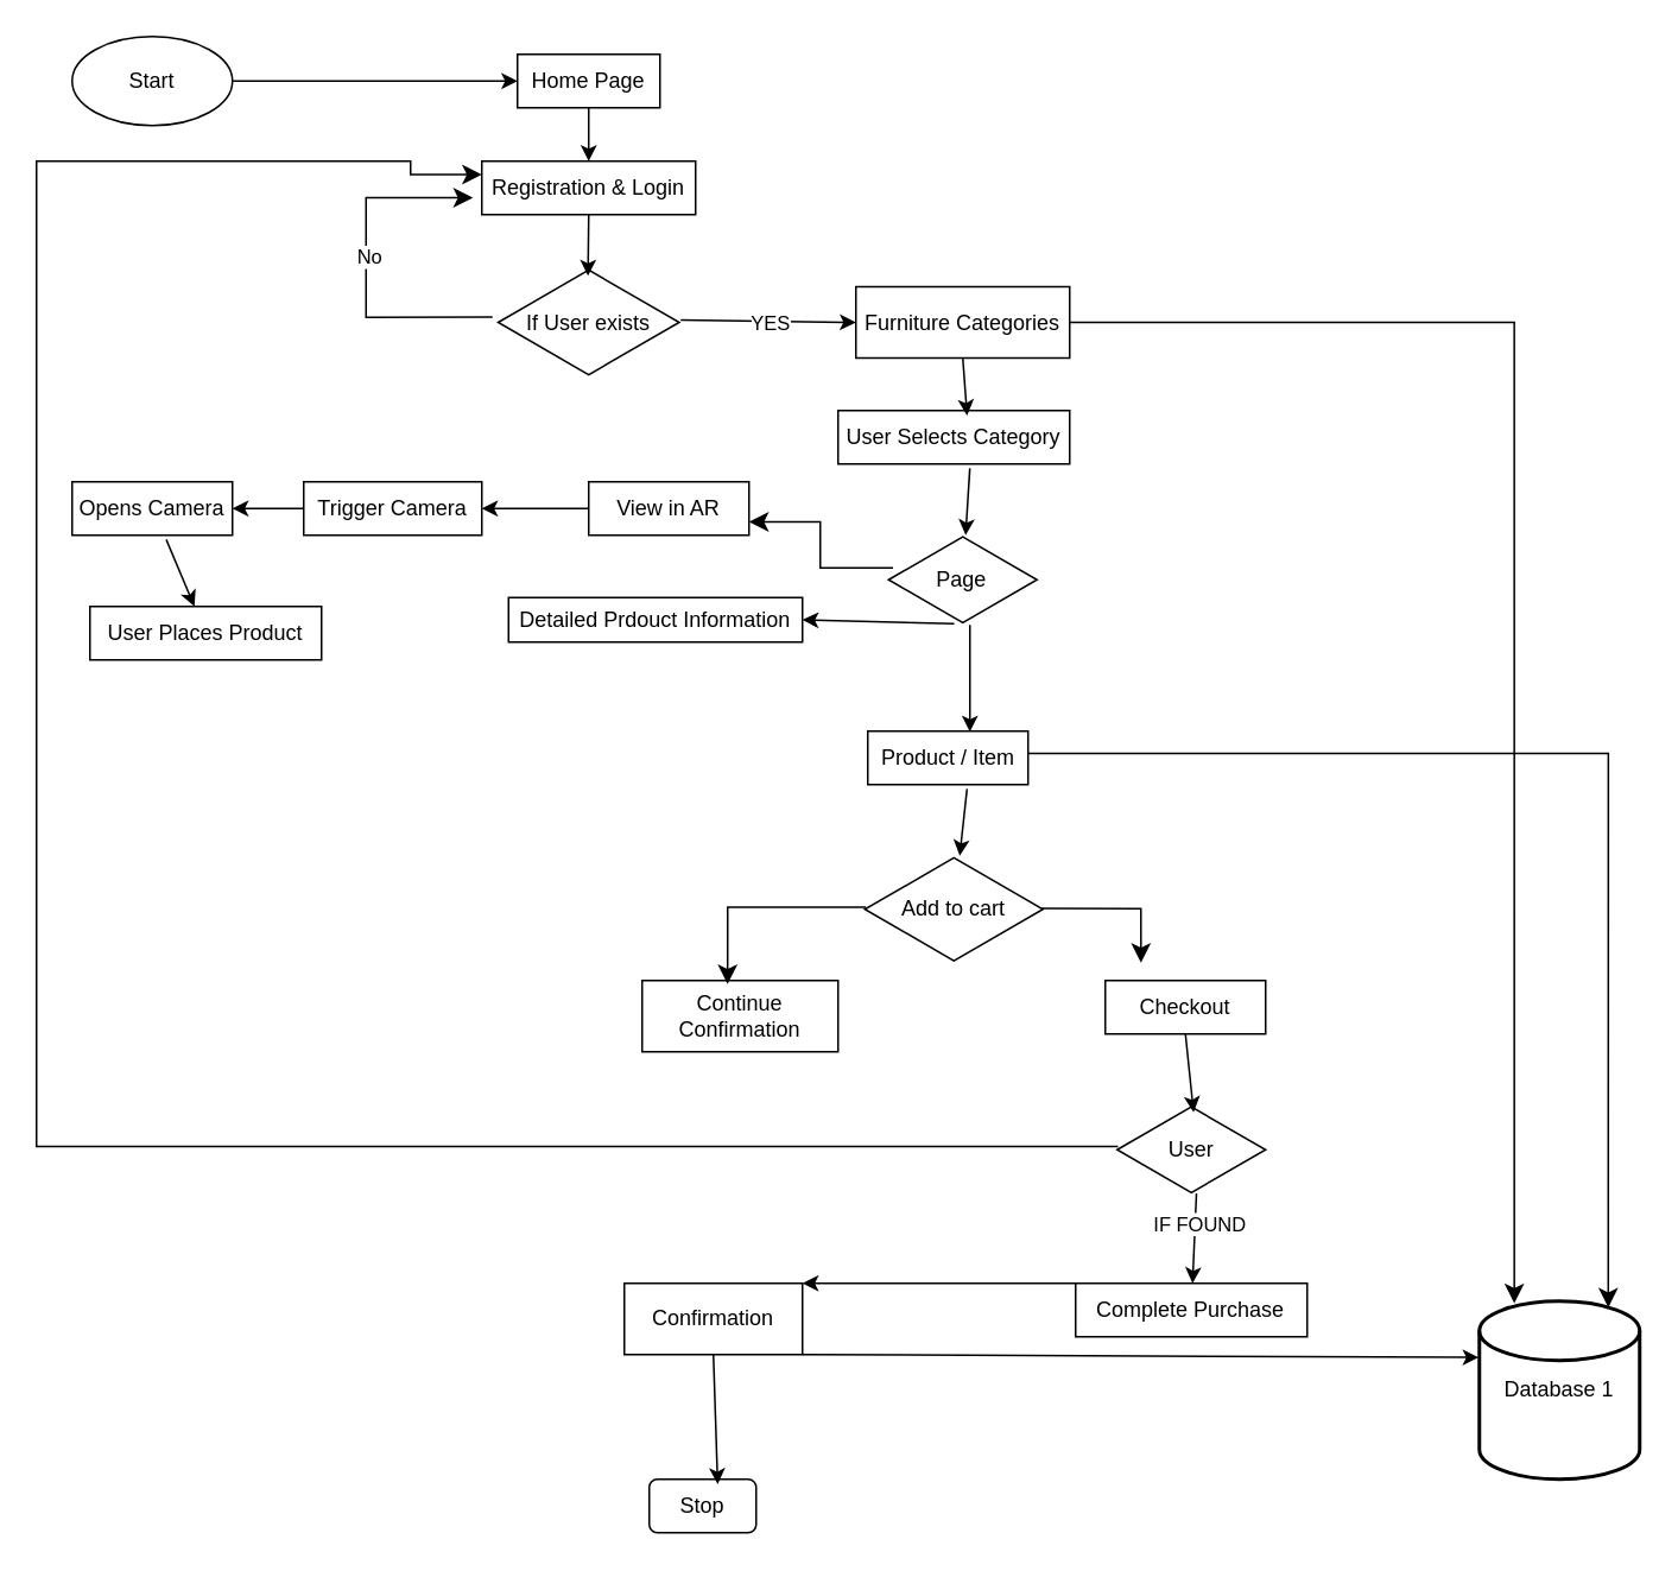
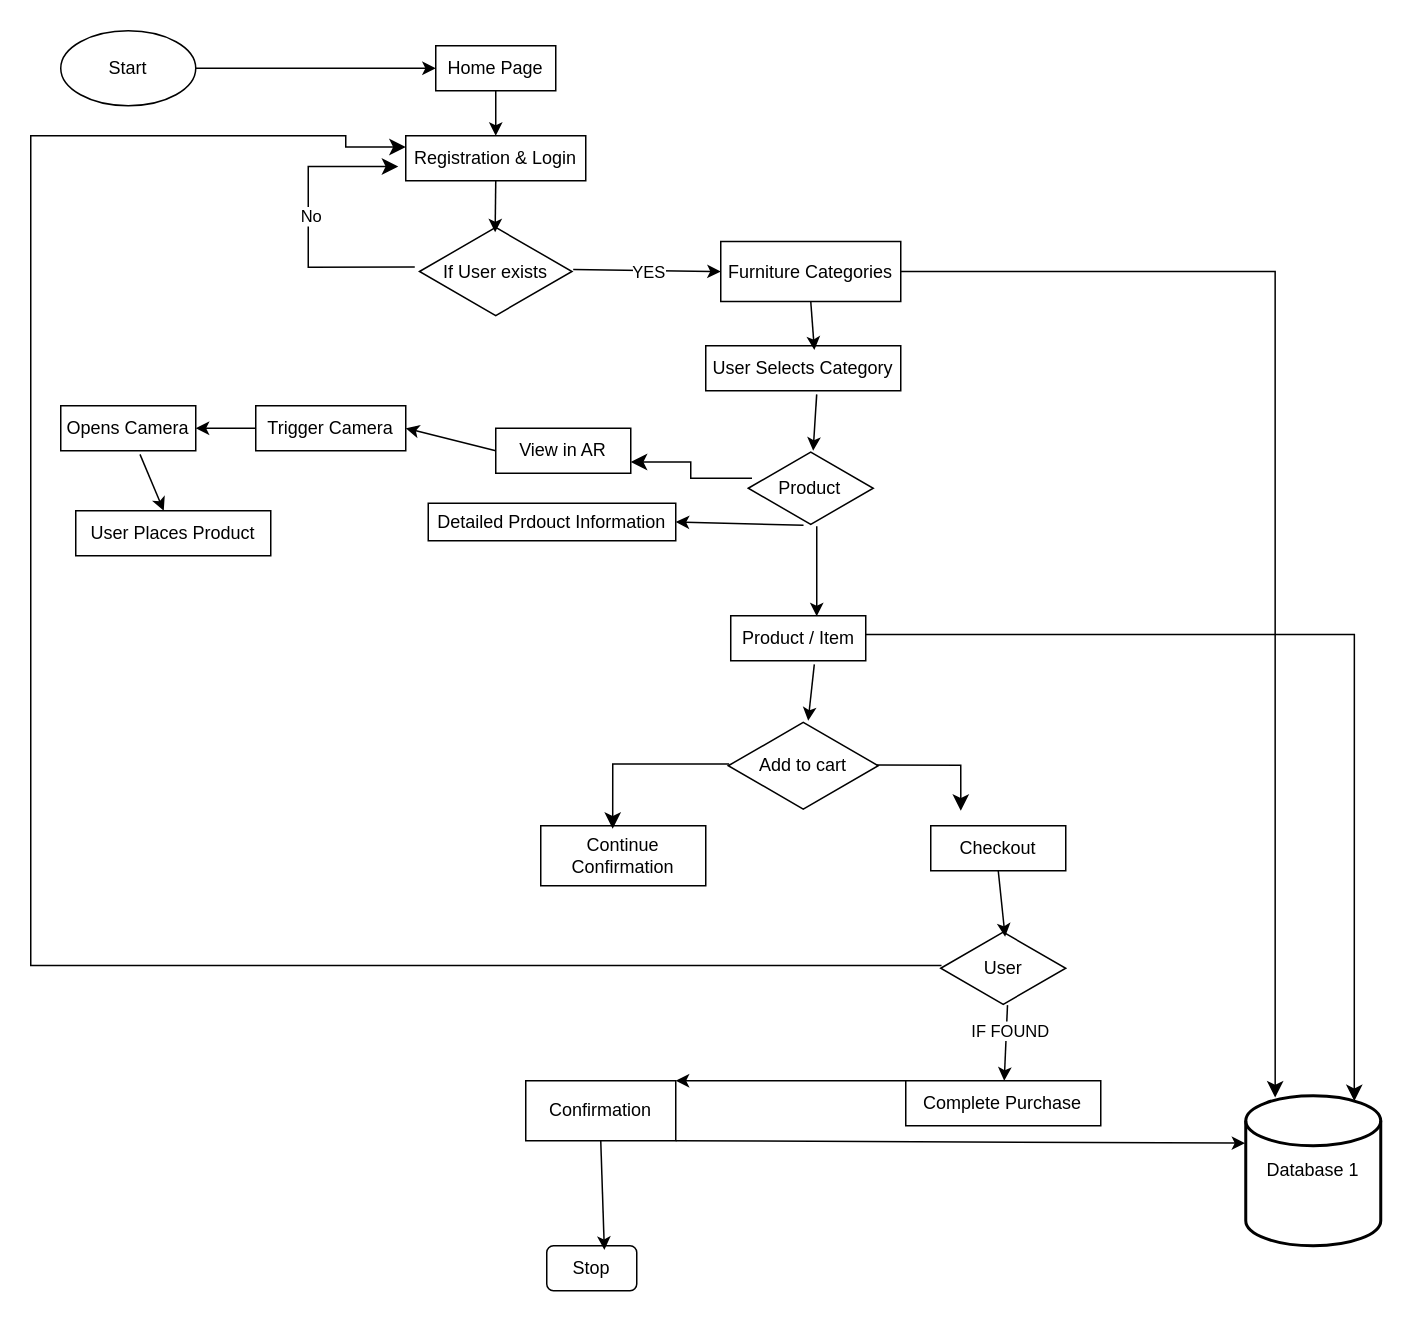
  <mxCell id="0" />
  <mxCell id="1" parent="0" />
  <mxCell id="2" value="Start" style="ellipse;whiteSpace=wrap;html=1;" vertex="1" parent="1"><mxGeometry x="40" y="20" width="90" height="50" as="geometry" /></mxCell>
  <mxCell id="3" value="Registration &amp;amp; Login" style="rounded=0;whiteSpace=wrap;html=1;" vertex="1" parent="1"><mxGeometry x="270" y="90" width="120" height="30" as="geometry" /></mxCell>
  <mxCell id="4" value="Furniture Categories" style="rounded=0;whiteSpace=wrap;html=1;" vertex="1" parent="1"><mxGeometry x="480" y="160.5" width="120" height="40" as="geometry" /></mxCell>
  <mxCell id="5" value="Home Page" style="rounded=0;whiteSpace=wrap;html=1;" vertex="1" parent="1"><mxGeometry x="290" y="30" width="80" height="30" as="geometry" /></mxCell>
  <mxCell id="6" value="If User exists" style="html=1;whiteSpace=wrap;aspect=fixed;shape=isoRectangle;" vertex="1" parent="1"><mxGeometry x="279.17" y="150" width="101.66" height="61" as="geometry" /></mxCell>
  <mxCell id="7" value="User Selects Category" style="rounded=0;whiteSpace=wrap;html=1;" vertex="1" parent="1"><mxGeometry x="470" y="230" width="130" height="30" as="geometry" /></mxCell>
- <mxCell id="8" value="View in AR" style="rounded=0;whiteSpace=wrap;html=1;" vertex="1" parent="1"><mxGeometry x="330" y="270" width="90" height="30" as="geometry" /></mxCell>
+ <mxCell id="8" value="View in AR" style="rounded=0;whiteSpace=wrap;html=1;" vertex="1" parent="1"><mxGeometry x="330" y="285" width="90" height="30" as="geometry" /></mxCell>
  <mxCell id="9" value="Trigger Camera" style="rounded=0;whiteSpace=wrap;html=1;" vertex="1" parent="1"><mxGeometry x="170" y="270" width="100" height="30" as="geometry" /></mxCell>
  <mxCell id="10" value="Opens Camera" style="rounded=0;whiteSpace=wrap;html=1;" vertex="1" parent="1"><mxGeometry x="40" y="270" width="90" height="30" as="geometry" /></mxCell>
  <mxCell id="11" value="User Places Product" style="rounded=0;whiteSpace=wrap;html=1;" vertex="1" parent="1"><mxGeometry x="50" y="340" width="130" height="30" as="geometry" /></mxCell>
- <mxCell id="12" value="Page" style="html=1;whiteSpace=wrap;aspect=fixed;shape=isoRectangle;" vertex="1" parent="1"><mxGeometry x="498.34" y="300" width="83.33" height="50" as="geometry" /></mxCell>
+ <mxCell id="12" value="Product" style="html=1;whiteSpace=wrap;aspect=fixed;shape=isoRectangle;" vertex="1" parent="1"><mxGeometry x="498.34" y="300" width="83.33" height="50" as="geometry" /></mxCell>
  <mxCell id="13" value="Detailed Prdouct Information" style="rounded=0;whiteSpace=wrap;html=1;" vertex="1" parent="1"><mxGeometry x="285" y="335" width="165" height="25" as="geometry" /></mxCell>
  <mxCell id="14" value="Product / Item" style="rounded=0;whiteSpace=wrap;html=1;" vertex="1" parent="1"><mxGeometry x="486.66" y="410" width="90" height="30" as="geometry" /></mxCell>
  <mxCell id="15" value="Add to cart" style="html=1;whiteSpace=wrap;aspect=fixed;shape=isoRectangle;" vertex="1" parent="1"><mxGeometry x="485" y="480" width="100" height="60" as="geometry" /></mxCell>
  <mxCell id="16" value="Continue Confirmation" style="rounded=0;whiteSpace=wrap;html=1;" vertex="1" parent="1"><mxGeometry x="360" y="550" width="110" height="40" as="geometry" /></mxCell>
  <mxCell id="17" value="Checkout" style="rounded=0;whiteSpace=wrap;html=1;" vertex="1" parent="1"><mxGeometry x="620" y="550" width="90" height="30" as="geometry" /></mxCell>
  <mxCell id="18" value="User" style="html=1;whiteSpace=wrap;aspect=fixed;shape=isoRectangle;" vertex="1" parent="1"><mxGeometry x="626.67" y="620" width="83.33" height="50" as="geometry" /></mxCell>
  <mxCell id="19" value="Confirmation" style="rounded=0;whiteSpace=wrap;html=1;" vertex="1" parent="1"><mxGeometry x="350" y="720" width="100" height="40" as="geometry" /></mxCell>
  <mxCell id="20" value="Complete Purchase" style="rounded=0;whiteSpace=wrap;html=1;" vertex="1" parent="1"><mxGeometry x="603.34" y="720" width="130" height="30" as="geometry" /></mxCell>
  <mxCell id="21" value="Stop" style="rounded=1;whiteSpace=wrap;html=1;" vertex="1" parent="1"><mxGeometry x="364" y="830" width="60" height="30" as="geometry" /></mxCell>
  <mxCell id="22" value="Database 1" style="strokeWidth=2;html=1;shape=mxgraph.flowchart.database;whiteSpace=wrap;" vertex="1" parent="1"><mxGeometry x="830" y="730" width="90" height="100" as="geometry" /></mxCell>
  <mxCell id="23" value="" style="endArrow=classic;html=1;rounded=0;exitX=1;exitY=0.5;exitDx=0;exitDy=0;entryX=0;entryY=0.5;entryDx=0;entryDy=0;" edge="1" parent="1" source="2" target="5"><mxGeometry width="50" height="50" relative="1" as="geometry"><mxPoint x="170" y="70" as="sourcePoint" /><mxPoint x="230" y="30" as="targetPoint" /></mxGeometry></mxCell>
  <mxCell id="24" value="" style="endArrow=classic;html=1;rounded=0;exitX=0.5;exitY=1;exitDx=0;exitDy=0;" edge="1" parent="1" source="5" target="3"><mxGeometry width="50" height="50" relative="1" as="geometry"><mxPoint x="390" y="80" as="sourcePoint" /><mxPoint x="440" y="30" as="targetPoint" /></mxGeometry></mxCell>
  <mxCell id="25" value="" style="endArrow=classic;html=1;rounded=0;exitX=0.5;exitY=1;exitDx=0;exitDy=0;entryX=0.496;entryY=0.072;entryDx=0;entryDy=0;entryPerimeter=0;" edge="1" parent="1" source="3" target="6"><mxGeometry width="50" height="50" relative="1" as="geometry"><mxPoint x="340" y="130" as="sourcePoint" /><mxPoint x="440" y="120" as="targetPoint" /></mxGeometry></mxCell>
  <mxCell id="26" value="" style="endArrow=classic;html=1;rounded=0;exitX=1.008;exitY=0.479;exitDx=0;exitDy=0;exitPerimeter=0;entryX=0;entryY=0.5;entryDx=0;entryDy=0;" edge="1" parent="1" source="6" target="4"><mxGeometry width="50" height="50" relative="1" as="geometry"><mxPoint x="400" y="200" as="sourcePoint" /><mxPoint x="450" y="150" as="targetPoint" /></mxGeometry></mxCell>
  <mxCell id="27" value="YES" style="edgeLabel;html=1;align=center;verticalAlign=middle;resizable=0;points=[];" vertex="1" connectable="0" parent="26"><mxGeometry x="0.02" y="-1" relative="1" as="geometry"><mxPoint as="offset" /></mxGeometry></mxCell>
  <mxCell id="28" value="" style="edgeStyle=segmentEdgeStyle;endArrow=classic;html=1;curved=0;rounded=0;endSize=8;startSize=8;exitX=-0.031;exitY=0.452;exitDx=0;exitDy=0;exitPerimeter=0;" edge="1" parent="1" source="6"><mxGeometry width="50" height="50" relative="1" as="geometry"><mxPoint x="285.003" y="160.502" as="sourcePoint" /><mxPoint x="265.02" y="110.49" as="targetPoint" /><Array as="points"><mxPoint x="205" y="178" /><mxPoint x="205" y="111" /></Array></mxGeometry></mxCell>
  <mxCell id="29" value="No" style="edgeLabel;html=1;align=center;verticalAlign=middle;resizable=0;points=[];" vertex="1" connectable="0" parent="28"><mxGeometry x="0.056" y="-1" relative="1" as="geometry"><mxPoint as="offset" /></mxGeometry></mxCell>
  <mxCell id="30" value="" style="endArrow=classic;html=1;rounded=0;exitX=0.5;exitY=1;exitDx=0;exitDy=0;entryX=0.557;entryY=0.093;entryDx=0;entryDy=0;entryPerimeter=0;" edge="1" parent="1" source="4" target="7"><mxGeometry width="50" height="50" relative="1" as="geometry"><mxPoint x="670" y="270" as="sourcePoint" /><mxPoint x="720" y="220" as="targetPoint" /></mxGeometry></mxCell>
  <mxCell id="31" value="" style="endArrow=classic;html=1;rounded=0;exitX=0.569;exitY=1.08;exitDx=0;exitDy=0;exitPerimeter=0;" edge="1" parent="1" source="7" target="12"><mxGeometry width="50" height="50" relative="1" as="geometry"><mxPoint x="600" y="300" as="sourcePoint" /><mxPoint x="650" y="250" as="targetPoint" /></mxGeometry></mxCell>
  <mxCell id="32" value="" style="edgeStyle=elbowEdgeStyle;elbow=horizontal;endArrow=classic;html=1;curved=0;rounded=0;endSize=8;startSize=8;exitX=0.03;exitY=0.368;exitDx=0;exitDy=0;exitPerimeter=0;entryX=1;entryY=0.75;entryDx=0;entryDy=0;" edge="1" parent="1" source="12" target="8"><mxGeometry width="50" height="50" relative="1" as="geometry"><mxPoint x="400" y="240" as="sourcePoint" /><mxPoint x="440" y="270" as="targetPoint" /></mxGeometry></mxCell>
  <mxCell id="33" value="" style="endArrow=classic;html=1;rounded=0;exitX=0.442;exitY=0.992;exitDx=0;exitDy=0;exitPerimeter=0;entryX=1;entryY=0.5;entryDx=0;entryDy=0;" edge="1" parent="1" source="12" target="13"><mxGeometry width="50" height="50" relative="1" as="geometry"><mxPoint x="290" y="450" as="sourcePoint" /><mxPoint x="340" y="400" as="targetPoint" /></mxGeometry></mxCell>
  <mxCell id="34" value="" style="endArrow=classic;html=1;rounded=0;exitX=0;exitY=0.5;exitDx=0;exitDy=0;entryX=1;entryY=0.5;entryDx=0;entryDy=0;" edge="1" parent="1" source="8" target="9"><mxGeometry width="50" height="50" relative="1" as="geometry"><mxPoint x="220" y="370" as="sourcePoint" /><mxPoint x="270" y="320" as="targetPoint" /></mxGeometry></mxCell>
  <mxCell id="35" value="" style="endArrow=classic;html=1;rounded=0;exitX=0;exitY=0.5;exitDx=0;exitDy=0;entryX=1;entryY=0.5;entryDx=0;entryDy=0;" edge="1" parent="1" source="9" target="10"><mxGeometry width="50" height="50" relative="1" as="geometry"><mxPoint x="170" y="440" as="sourcePoint" /><mxPoint x="220" y="390" as="targetPoint" /></mxGeometry></mxCell>
  <mxCell id="36" value="" style="endArrow=classic;html=1;rounded=0;exitX=0.587;exitY=1.08;exitDx=0;exitDy=0;exitPerimeter=0;" edge="1" parent="1" source="10" target="11"><mxGeometry width="50" height="50" relative="1" as="geometry"><mxPoint x="100" y="310" as="sourcePoint" /><mxPoint x="140" y="390" as="targetPoint" /></mxGeometry></mxCell>
  <mxCell id="37" value="" style="endArrow=classic;html=1;rounded=0;exitX=0.548;exitY=1.008;exitDx=0;exitDy=0;exitPerimeter=0;entryX=0.637;entryY=0.013;entryDx=0;entryDy=0;entryPerimeter=0;" edge="1" parent="1" source="12" target="14"><mxGeometry width="50" height="50" relative="1" as="geometry"><mxPoint x="603.34" y="400" as="sourcePoint" /><mxPoint x="580" y="380" as="targetPoint" /></mxGeometry></mxCell>
  <mxCell id="38" value="" style="endArrow=classic;html=1;rounded=0;exitX=0.619;exitY=1.08;exitDx=0;exitDy=0;exitPerimeter=0;" edge="1" parent="1" source="14" target="15"><mxGeometry width="50" height="50" relative="1" as="geometry"><mxPoint x="400" y="490" as="sourcePoint" /><mxPoint x="450" y="440" as="targetPoint" /></mxGeometry></mxCell>
  <mxCell id="39" value="" style="edgeStyle=segmentEdgeStyle;endArrow=classic;html=1;curved=0;rounded=0;endSize=8;startSize=8;exitX=0.006;exitY=0.48;exitDx=0;exitDy=0;exitPerimeter=0;entryX=0.436;entryY=0.05;entryDx=0;entryDy=0;entryPerimeter=0;" edge="1" parent="1" source="15" target="16"><mxGeometry width="50" height="50" relative="1" as="geometry"><mxPoint x="270" y="500" as="sourcePoint" /><mxPoint x="320" y="450" as="targetPoint" /></mxGeometry></mxCell>
  <mxCell id="40" value="" style="edgeStyle=segmentEdgeStyle;endArrow=classic;html=1;curved=0;rounded=0;endSize=8;startSize=8;exitX=0.99;exitY=0.493;exitDx=0;exitDy=0;exitPerimeter=0;entryX=0.436;entryY=0.05;entryDx=0;entryDy=0;entryPerimeter=0;" edge="1" parent="1" source="15"><mxGeometry width="50" height="50" relative="1" as="geometry"><mxPoint x="718.04" y="497" as="sourcePoint" /><mxPoint x="640.04" y="540" as="targetPoint" /></mxGeometry></mxCell>
  <mxCell id="41" value="" style="endArrow=classic;html=1;rounded=0;exitX=0.5;exitY=1;exitDx=0;exitDy=0;entryX=0.515;entryY=0.08;entryDx=0;entryDy=0;entryPerimeter=0;" edge="1" parent="1" source="17" target="18"><mxGeometry width="50" height="50" relative="1" as="geometry"><mxPoint x="535" y="645" as="sourcePoint" /><mxPoint x="600" y="590" as="targetPoint" /></mxGeometry></mxCell>
  <mxCell id="42" value="" style="endArrow=classic;html=1;rounded=0;exitX=0.534;exitY=0.992;exitDx=0;exitDy=0;exitPerimeter=0;" edge="1" parent="1" source="18" target="20"><mxGeometry width="50" height="50" relative="1" as="geometry"><mxPoint x="480" y="660" as="sourcePoint" /><mxPoint x="530" y="610" as="targetPoint" /></mxGeometry></mxCell>
  <mxCell id="43" value="IF FOUND" style="edgeLabel;html=1;align=center;verticalAlign=middle;resizable=0;points=[];" vertex="1" connectable="0" parent="42"><mxGeometry x="-0.337" y="2" relative="1" as="geometry"><mxPoint as="offset" /></mxGeometry></mxCell>
  <mxCell id="44" value="" style="endArrow=classic;html=1;rounded=0;exitX=0;exitY=0;exitDx=0;exitDy=0;entryX=1;entryY=0;entryDx=0;entryDy=0;" edge="1" parent="1" source="20" target="19"><mxGeometry width="50" height="50" relative="1" as="geometry"><mxPoint x="480" y="720" as="sourcePoint" /><mxPoint x="530" y="670" as="targetPoint" /></mxGeometry></mxCell>
  <mxCell id="45" value="" style="endArrow=classic;html=1;rounded=0;exitX=1;exitY=1;exitDx=0;exitDy=0;entryX=-0.004;entryY=0.316;entryDx=0;entryDy=0;entryPerimeter=0;" edge="1" parent="1" source="19" target="22"><mxGeometry width="50" height="50" relative="1" as="geometry"><mxPoint x="515" y="805" as="sourcePoint" /><mxPoint x="750" y="760" as="targetPoint" /></mxGeometry></mxCell>
  <mxCell id="46" value="" style="endArrow=classic;html=1;rounded=0;exitX=0.5;exitY=1;exitDx=0;exitDy=0;entryX=0.64;entryY=0.093;entryDx=0;entryDy=0;entryPerimeter=0;" edge="1" parent="1" source="19" target="21"><mxGeometry width="50" height="50" relative="1" as="geometry"><mxPoint x="424" y="850" as="sourcePoint" /><mxPoint x="474" y="800" as="targetPoint" /></mxGeometry></mxCell>
  <mxCell id="47" value="" style="edgeStyle=segmentEdgeStyle;endArrow=classic;html=1;curved=0;rounded=0;endSize=8;startSize=8;exitX=0.006;exitY=0.464;exitDx=0;exitDy=0;exitPerimeter=0;entryX=0;entryY=0.25;entryDx=0;entryDy=0;" edge="1" parent="1" source="18" target="3"><mxGeometry width="50" height="50" relative="1" as="geometry"><mxPoint x="279.17" y="630" as="sourcePoint" /><mxPoint x="329.17" y="580" as="targetPoint" /><Array as="points"><mxPoint x="20" y="643" /><mxPoint x="20" y="90" /><mxPoint x="230" y="90" /><mxPoint x="230" y="98" /></Array></mxGeometry></mxCell>
  <mxCell id="48" value="" style="edgeStyle=segmentEdgeStyle;endArrow=classic;html=1;curved=0;rounded=0;endSize=8;startSize=8;exitX=1;exitY=0.5;exitDx=0;exitDy=0;entryX=0.218;entryY=0.012;entryDx=0;entryDy=0;entryPerimeter=0;" edge="1" parent="1" source="4" target="22"><mxGeometry width="50" height="50" relative="1" as="geometry"><mxPoint x="470" y="197.5" as="sourcePoint" /><mxPoint x="955" y="822.5" as="targetPoint" /></mxGeometry></mxCell>
  <mxCell id="49" value="" style="edgeStyle=segmentEdgeStyle;endArrow=classic;html=1;curved=0;rounded=0;endSize=8;startSize=8;exitX=1;exitY=0.5;exitDx=0;exitDy=0;entryX=0.804;entryY=0.036;entryDx=0;entryDy=0;entryPerimeter=0;" edge="1" parent="1" target="22"><mxGeometry width="50" height="50" relative="1" as="geometry"><mxPoint x="576.66" y="422.5" as="sourcePoint" /><mxPoint x="1061.66" y="1047.5" as="targetPoint" /></mxGeometry></mxCell>
